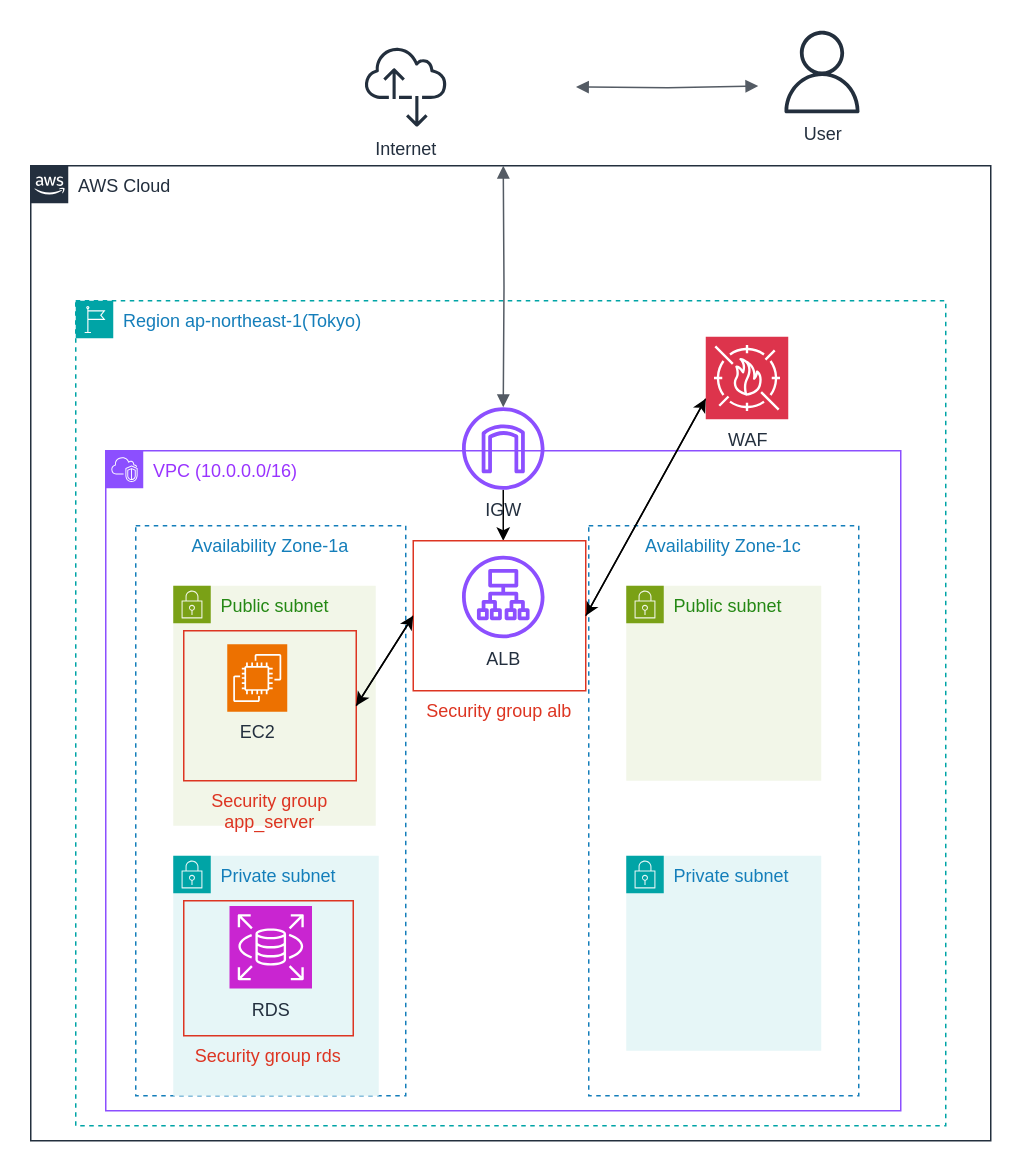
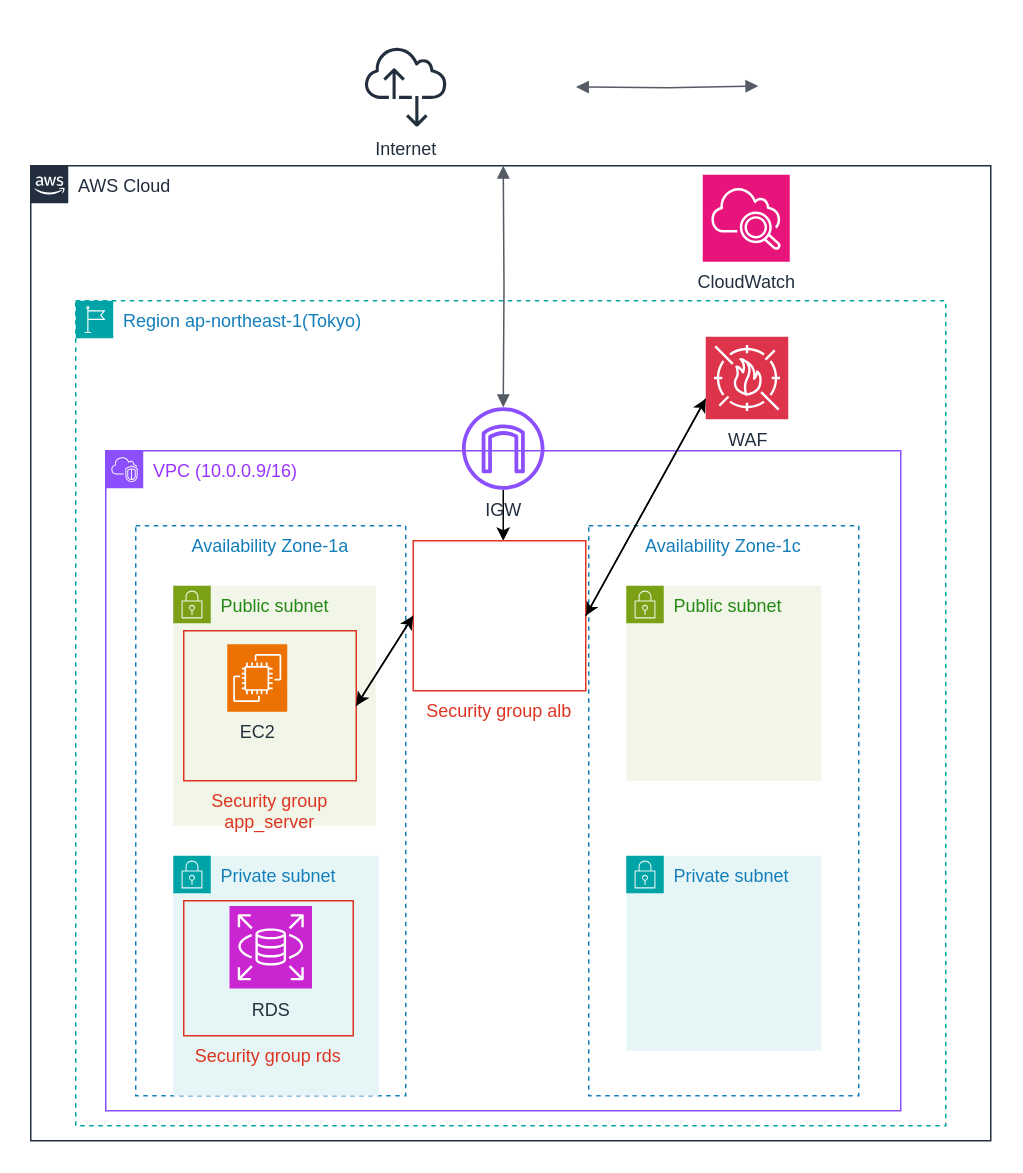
  <mxCell id="0" />
  <mxCell id="1" parent="0" />
  <mxCell id="2" value="AWS Cloud" style="points=[[0,0],[0.25,0],[0.5,0],[0.75,0],[1,0],[1,0.25],[1,0.5],[1,0.75],[1,1],[0.75,1],[0.5,1],[0.25,1],[0,1],[0,0.75],[0,0.5],[0,0.25]];outlineConnect=0;gradientColor=none;html=1;whiteSpace=wrap;fontSize=12;fontStyle=0;container=1;pointerEvents=0;collapsible=0;recursiveResize=0;shape=mxgraph.aws4.group;grIcon=mxgraph.aws4.group_aws_cloud_alt;strokeColor=#232F3E;fillColor=none;verticalAlign=top;align=left;spacingLeft=30;fontColor=#232F3E;dashed=0;" parent="1" vertex="1"><mxGeometry x="20" y="110" width="640" height="650" as="geometry" /></mxCell>
  <mxCell id="3" value="Region ap-northeast-1(Tokyo)" style="points=[[0,0],[0.25,0],[0.5,0],[0.75,0],[1,0],[1,0.25],[1,0.5],[1,0.75],[1,1],[0.75,1],[0.5,1],[0.25,1],[0,1],[0,0.75],[0,0.5],[0,0.25]];outlineConnect=0;gradientColor=none;html=1;whiteSpace=wrap;fontSize=12;fontStyle=0;container=1;pointerEvents=0;collapsible=0;recursiveResize=0;shape=mxgraph.aws4.group;grIcon=mxgraph.aws4.group_region;strokeColor=#00A4A6;fillColor=none;verticalAlign=top;align=left;spacingLeft=30;fontColor=#147EBA;dashed=1;" parent="2" vertex="1"><mxGeometry x="30" y="90" width="580" height="550" as="geometry" /></mxCell>
- <mxCell id="4" value="&lt;font style=&quot;color: rgb(153, 51, 255);&quot;&gt;VPC (10.0.0.0/16)&lt;/font&gt;" style="points=[[0,0],[0.25,0],[0.5,0],[0.75,0],[1,0],[1,0.25],[1,0.5],[1,0.75],[1,1],[0.75,1],[0.5,1],[0.25,1],[0,1],[0,0.75],[0,0.5],[0,0.25]];outlineConnect=0;gradientColor=none;html=1;whiteSpace=wrap;fontSize=12;fontStyle=0;container=1;pointerEvents=0;collapsible=0;recursiveResize=0;shape=mxgraph.aws4.group;grIcon=mxgraph.aws4.group_vpc2;strokeColor=#8C4FFF;fillColor=none;verticalAlign=top;align=left;spacingLeft=30;fontColor=#AAB7B8;dashed=0;" parent="3" vertex="1"><mxGeometry x="20" y="100" width="530" height="440" as="geometry" /></mxCell>
+ <mxCell id="4" value="&lt;font style=&quot;color: rgb(153, 51, 255);&quot;&gt;VPC (10.0.0.9/16)&lt;/font&gt;" style="points=[[0,0],[0.25,0],[0.5,0],[0.75,0],[1,0],[1,0.25],[1,0.5],[1,0.75],[1,1],[0.75,1],[0.5,1],[0.25,1],[0,1],[0,0.75],[0,0.5],[0,0.25]];outlineConnect=0;gradientColor=none;html=1;whiteSpace=wrap;fontSize=12;fontStyle=0;container=1;pointerEvents=0;collapsible=0;recursiveResize=0;shape=mxgraph.aws4.group;grIcon=mxgraph.aws4.group_vpc2;strokeColor=#8C4FFF;fillColor=none;verticalAlign=top;align=left;spacingLeft=30;fontColor=#AAB7B8;dashed=0;" parent="3" vertex="1"><mxGeometry x="20" y="100" width="530" height="440" as="geometry" /></mxCell>
  <mxCell id="5" value="Availability Zone-1a" style="fillColor=none;strokeColor=#147EBA;dashed=1;verticalAlign=top;fontStyle=0;fontColor=#147EBA;whiteSpace=wrap;html=1;" parent="4" vertex="1"><mxGeometry x="20" y="50" width="180" height="380" as="geometry" /></mxCell>
  <mxCell id="6" value="Availability Zone-1c" style="fillColor=none;strokeColor=#147EBA;dashed=1;verticalAlign=top;fontStyle=0;fontColor=#147EBA;whiteSpace=wrap;html=1;" parent="4" vertex="1"><mxGeometry x="322" y="50" width="180" height="380" as="geometry" /></mxCell>
  <mxCell id="7" value="Public subnet" style="points=[[0,0],[0.25,0],[0.5,0],[0.75,0],[1,0],[1,0.25],[1,0.5],[1,0.75],[1,1],[0.75,1],[0.5,1],[0.25,1],[0,1],[0,0.75],[0,0.5],[0,0.25]];outlineConnect=0;gradientColor=none;html=1;whiteSpace=wrap;fontSize=12;fontStyle=0;container=1;pointerEvents=0;collapsible=0;recursiveResize=0;shape=mxgraph.aws4.group;grIcon=mxgraph.aws4.group_security_group;grStroke=0;strokeColor=#7AA116;fillColor=#F2F6E8;verticalAlign=top;align=left;spacingLeft=30;fontColor=#248814;dashed=0;" parent="4" vertex="1"><mxGeometry x="45" y="90" width="135" height="160" as="geometry" /></mxCell>
  <mxCell id="8" value="EC2" style="sketch=0;points=[[0,0,0],[0.25,0,0],[0.5,0,0],[0.75,0,0],[1,0,0],[0,1,0],[0.25,1,0],[0.5,1,0],[0.75,1,0],[1,1,0],[0,0.25,0],[0,0.5,0],[0,0.75,0],[1,0.25,0],[1,0.5,0],[1,0.75,0]];outlineConnect=0;fontColor=#232F3E;fillColor=#ED7100;strokeColor=#ffffff;dashed=0;verticalLabelPosition=bottom;verticalAlign=top;align=center;html=1;fontSize=12;fontStyle=0;aspect=fixed;shape=mxgraph.aws4.resourceIcon;resIcon=mxgraph.aws4.ec2;" parent="7" vertex="1"><mxGeometry x="36" y="39" width="40" height="45" as="geometry" /></mxCell>
  <mxCell id="9" value="Security group app_server" style="fillColor=none;strokeColor=#DD3522;verticalAlign=top;fontStyle=0;fontColor=#DD3522;whiteSpace=wrap;html=1;labelPosition=center;verticalLabelPosition=bottom;align=center;" vertex="1" parent="7"><mxGeometry x="7" y="30" width="115" height="100" as="geometry" /></mxCell>
  <mxCell id="10" value="Private subnet" style="points=[[0,0],[0.25,0],[0.5,0],[0.75,0],[1,0],[1,0.25],[1,0.5],[1,0.75],[1,1],[0.75,1],[0.5,1],[0.25,1],[0,1],[0,0.75],[0,0.5],[0,0.25]];outlineConnect=0;gradientColor=none;html=1;whiteSpace=wrap;fontSize=12;fontStyle=0;container=1;pointerEvents=0;collapsible=0;recursiveResize=0;shape=mxgraph.aws4.group;grIcon=mxgraph.aws4.group_security_group;grStroke=0;strokeColor=#00A4A6;fillColor=#E6F6F7;verticalAlign=top;align=left;spacingLeft=30;fontColor=#147EBA;dashed=0;" parent="4" vertex="1"><mxGeometry x="45" y="270" width="137" height="160" as="geometry" /></mxCell>
  <mxCell id="11" value="RDS" style="sketch=0;points=[[0,0,0],[0.25,0,0],[0.5,0,0],[0.75,0,0],[1,0,0],[0,1,0],[0.25,1,0],[0.5,1,0],[0.75,1,0],[1,1,0],[0,0.25,0],[0,0.5,0],[0,0.75,0],[1,0.25,0],[1,0.5,0],[1,0.75,0]];outlineConnect=0;fontColor=#232F3E;fillColor=#C925D1;strokeColor=#ffffff;dashed=0;verticalLabelPosition=bottom;verticalAlign=top;align=center;html=1;fontSize=12;fontStyle=0;aspect=fixed;shape=mxgraph.aws4.resourceIcon;resIcon=mxgraph.aws4.rds;" parent="10" vertex="1"><mxGeometry x="37.5" y="33.5" width="55" height="55" as="geometry" /></mxCell>
  <mxCell id="12" value="Security group rds" style="fillColor=none;strokeColor=#DD3522;verticalAlign=top;fontStyle=0;fontColor=#DD3522;whiteSpace=wrap;html=1;labelPosition=center;verticalLabelPosition=bottom;align=center;" vertex="1" parent="10"><mxGeometry x="7" y="30" width="113" height="90" as="geometry" /></mxCell>
  <mxCell id="13" value="Public subnet" style="points=[[0,0],[0.25,0],[0.5,0],[0.75,0],[1,0],[1,0.25],[1,0.5],[1,0.75],[1,1],[0.75,1],[0.5,1],[0.25,1],[0,1],[0,0.75],[0,0.5],[0,0.25]];outlineConnect=0;gradientColor=none;html=1;whiteSpace=wrap;fontSize=12;fontStyle=0;container=1;pointerEvents=0;collapsible=0;recursiveResize=0;shape=mxgraph.aws4.group;grIcon=mxgraph.aws4.group_security_group;grStroke=0;strokeColor=#7AA116;fillColor=#F2F6E8;verticalAlign=top;align=left;spacingLeft=30;fontColor=#248814;dashed=0;" parent="4" vertex="1"><mxGeometry x="347" y="90" width="130" height="130" as="geometry" /></mxCell>
  <mxCell id="14" value="Private subnet" style="points=[[0,0],[0.25,0],[0.5,0],[0.75,0],[1,0],[1,0.25],[1,0.5],[1,0.75],[1,1],[0.75,1],[0.5,1],[0.25,1],[0,1],[0,0.75],[0,0.5],[0,0.25]];outlineConnect=0;gradientColor=none;html=1;whiteSpace=wrap;fontSize=12;fontStyle=0;container=1;pointerEvents=0;collapsible=0;recursiveResize=0;shape=mxgraph.aws4.group;grIcon=mxgraph.aws4.group_security_group;grStroke=0;strokeColor=#00A4A6;fillColor=#E6F6F7;verticalAlign=top;align=left;spacingLeft=30;fontColor=#147EBA;dashed=0;" parent="4" vertex="1"><mxGeometry x="347" y="270" width="130" height="130" as="geometry" /></mxCell>
- <mxCell id="15" value="ALB" style="sketch=0;outlineConnect=0;fontColor=#232F3E;gradientColor=none;fillColor=#8C4FFF;strokeColor=none;dashed=0;verticalLabelPosition=bottom;verticalAlign=top;align=center;html=1;fontSize=12;fontStyle=0;aspect=fixed;pointerEvents=1;shape=mxgraph.aws4.application_load_balancer;" parent="4" vertex="1"><mxGeometry x="237.5" y="70" width="55" height="55" as="geometry" /></mxCell>
  <mxCell id="16" style="edgeStyle=none;html=1;exitX=0;exitY=0.75;exitDx=0;exitDy=0;exitPerimeter=0;entryX=1;entryY=0.5;entryDx=0;entryDy=0;" edge="1" parent="3" source="17" target="21"><mxGeometry relative="1" as="geometry" /></mxCell>
  <mxCell id="17" value="WAF" style="sketch=0;points=[[0,0,0],[0.25,0,0],[0.5,0,0],[0.75,0,0],[1,0,0],[0,1,0],[0.25,1,0],[0.5,1,0],[0.75,1,0],[1,1,0],[0,0.25,0],[0,0.5,0],[0,0.75,0],[1,0.25,0],[1,0.5,0],[1,0.75,0]];outlineConnect=0;fontColor=#232F3E;fillColor=#DD344C;strokeColor=#ffffff;dashed=0;verticalLabelPosition=bottom;verticalAlign=top;align=center;html=1;fontSize=12;fontStyle=0;aspect=fixed;shape=mxgraph.aws4.resourceIcon;resIcon=mxgraph.aws4.waf;" parent="3" vertex="1"><mxGeometry x="420" y="24" width="55" height="55" as="geometry" /></mxCell>
  <mxCell id="18" value="" style="edgeStyle=none;html=1;" parent="3" source="19" edge="1"><mxGeometry relative="1" as="geometry"><mxPoint x="285.003" y="160" as="targetPoint" /></mxGeometry></mxCell>
  <mxCell id="19" value="IGW" style="sketch=0;outlineConnect=0;fontColor=#232F3E;gradientColor=none;fillColor=#8C4FFF;strokeColor=none;dashed=0;verticalLabelPosition=bottom;verticalAlign=top;align=center;html=1;fontSize=12;fontStyle=0;aspect=fixed;pointerEvents=1;shape=mxgraph.aws4.internet_gateway;" parent="3" vertex="1"><mxGeometry x="257.5" y="71" width="55" height="55" as="geometry" /></mxCell>
  <mxCell id="20" style="edgeStyle=none;html=1;exitX=0;exitY=0.5;exitDx=0;exitDy=0;entryX=1;entryY=0.5;entryDx=0;entryDy=0;" edge="1" parent="3" source="21" target="9"><mxGeometry relative="1" as="geometry" /></mxCell>
  <mxCell id="21" value="Security group alb" style="fillColor=none;strokeColor=#DD3522;verticalAlign=top;fontStyle=0;fontColor=#DD3522;whiteSpace=wrap;html=1;labelPosition=center;verticalLabelPosition=bottom;align=center;textShadow=0;" vertex="1" parent="3"><mxGeometry x="225" y="160" width="115" height="100" as="geometry" /></mxCell>
  <mxCell id="22" style="edgeStyle=none;html=1;exitX=1;exitY=0.5;exitDx=0;exitDy=0;entryX=0;entryY=0.5;entryDx=0;entryDy=0;" edge="1" parent="3" source="9" target="21"><mxGeometry relative="1" as="geometry" /></mxCell>
  <mxCell id="23" style="edgeStyle=none;html=1;exitX=1;exitY=0.5;exitDx=0;exitDy=0;entryX=0;entryY=0.75;entryDx=0;entryDy=0;entryPerimeter=0;" edge="1" parent="3" source="21" target="17"><mxGeometry relative="1" as="geometry" /></mxCell>
  <mxCell id="24" value="" style="edgeStyle=orthogonalEdgeStyle;html=1;endArrow=block;elbow=vertical;startArrow=block;startFill=1;endFill=1;strokeColor=#545B64;rounded=0;" parent="2" target="19" edge="1"><mxGeometry width="100" relative="1" as="geometry"><mxPoint x="315" as="sourcePoint" /><mxPoint x="315" y="110.001" as="targetPoint" /><Array as="points" /></mxGeometry></mxCell>
+ <mxCell id="25" value="CloudWatch" style="sketch=0;points=[[0,0,0],[0.25,0,0],[0.5,0,0],[0.75,0,0],[1,0,0],[0,1,0],[0.25,1,0],[0.5,1,0],[0.75,1,0],[1,1,0],[0,0.25,0],[0,0.5,0],[0,0.75,0],[1,0.25,0],[1,0.5,0],[1,0.75,0]];points=[[0,0,0],[0.25,0,0],[0.5,0,0],[0.75,0,0],[1,0,0],[0,1,0],[0.25,1,0],[0.5,1,0],[0.75,1,0],[1,1,0],[0,0.25,0],[0,0.5,0],[0,0.75,0],[1,0.25,0],[1,0.5,0],[1,0.75,0]];outlineConnect=0;fontColor=#232F3E;fillColor=#E7157B;strokeColor=#ffffff;dashed=0;verticalLabelPosition=bottom;verticalAlign=top;align=center;html=1;fontSize=12;fontStyle=0;aspect=fixed;shape=mxgraph.aws4.resourceIcon;resIcon=mxgraph.aws4.cloudwatch_2;" parent="2" vertex="1"><mxGeometry x="448" y="6" width="58" height="58" as="geometry" /></mxCell>
  <mxCell id="26" value="Internet" style="sketch=0;outlineConnect=0;fontColor=#232F3E;gradientColor=none;fillColor=#232F3D;strokeColor=none;dashed=0;verticalLabelPosition=bottom;verticalAlign=top;align=center;html=1;fontSize=12;fontStyle=0;aspect=fixed;pointerEvents=1;shape=mxgraph.aws4.internet_alt2;" parent="1" vertex="1"><mxGeometry x="242.5" y="30" width="55" height="55" as="geometry" /></mxCell>
- <mxCell id="27" value="User" style="sketch=0;outlineConnect=0;fontColor=#232F3E;gradientColor=none;fillColor=#232F3D;strokeColor=none;dashed=0;verticalLabelPosition=bottom;verticalAlign=top;align=center;html=1;fontSize=12;fontStyle=0;aspect=fixed;pointerEvents=1;shape=mxgraph.aws4.user;" parent="1" vertex="1"><mxGeometry x="520" y="20" width="55" height="55" as="geometry" /></mxCell>
  <mxCell id="28" value="" style="edgeStyle=orthogonalEdgeStyle;html=1;endArrow=block;elbow=vertical;startArrow=block;startFill=1;endFill=1;strokeColor=#545B64;rounded=0;" parent="1" edge="1"><mxGeometry width="100" relative="1" as="geometry"><mxPoint x="383.5" y="57.5" as="sourcePoint" /><mxPoint x="505" y="56.88" as="targetPoint" /></mxGeometry></mxCell>
